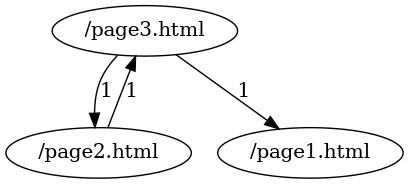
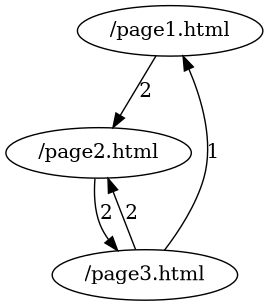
  digraph {
    n1 [label="/page1.html"]
    n2 [label="/page2.html"]
    n3 [label="/page3.html"]
-   n2 -> n3 [label=1]
+   n1 -> n2 [label=2]
+   n2 -> n3 [label=2]
    n3 -> n1 [label=1]
-   n3 -> n2 [label=1]
+   n3 -> n2 [label=2]
  }
